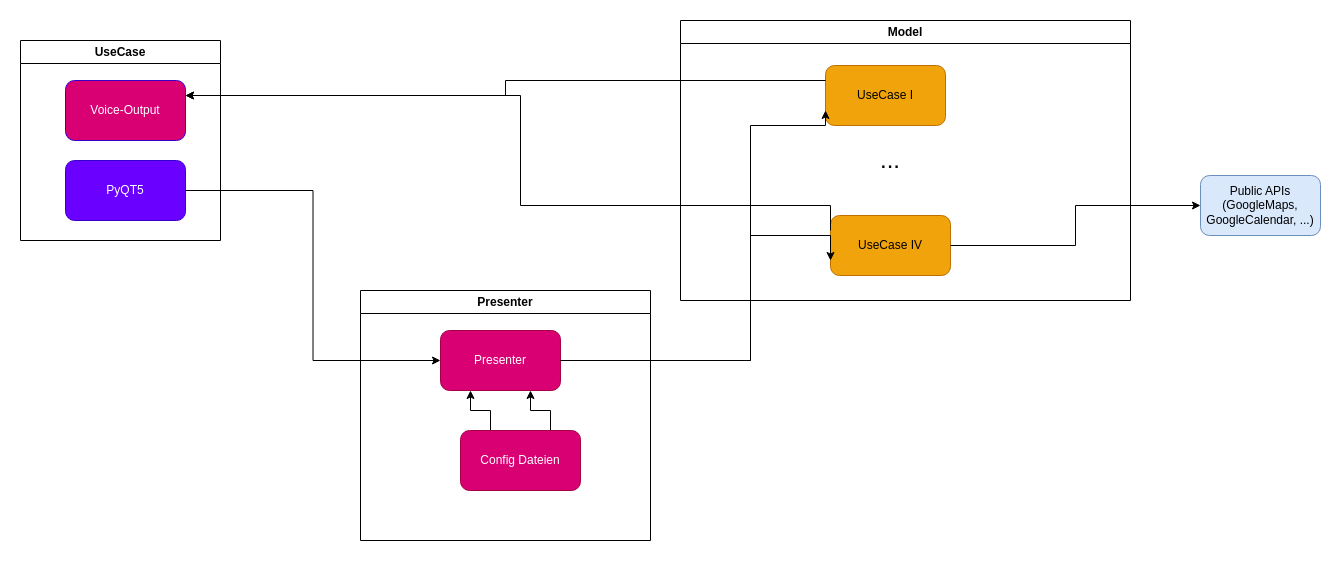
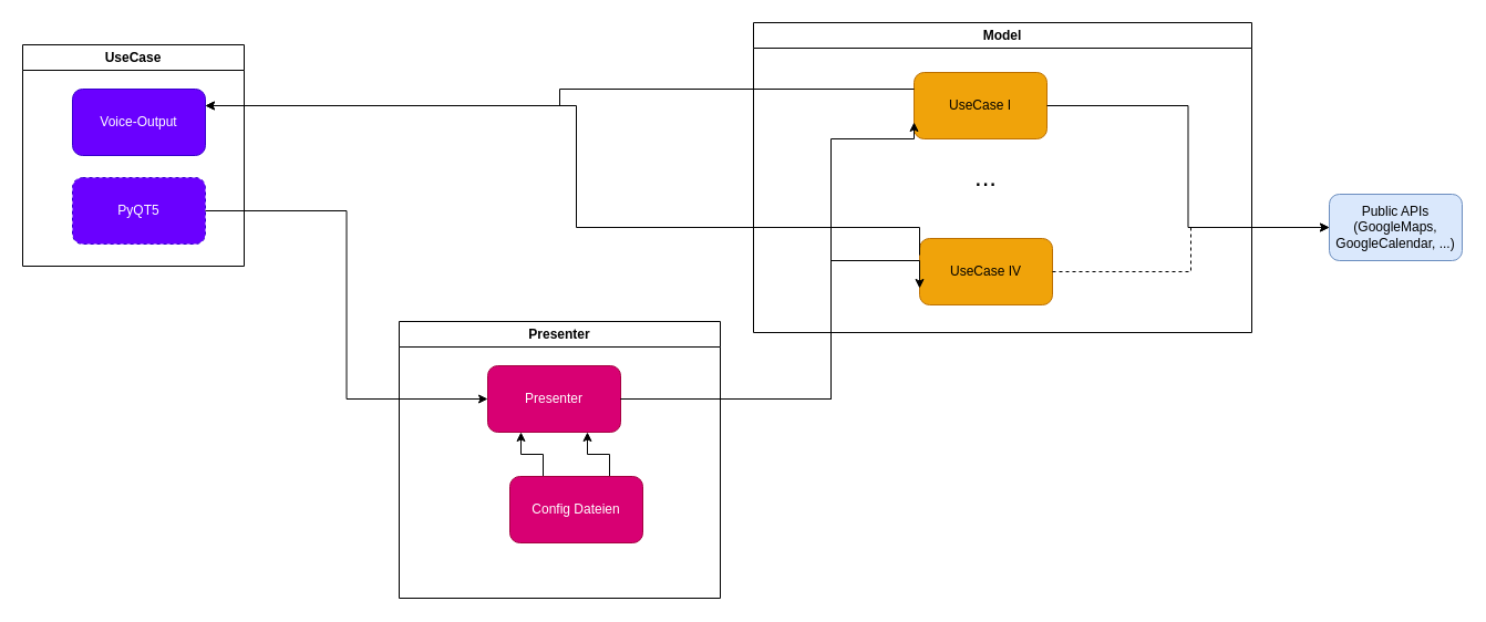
  <mxCell id="0" />
  <mxCell id="1" parent="0" />
  <mxCell id="2" value="UseCase" style="swimlane;whiteSpace=wrap;html=1;" vertex="1" parent="1"><mxGeometry x="20" y="40" width="200" height="200" as="geometry" /></mxCell>
- <mxCell id="3" value="PyQT5" style="rounded=1;whiteSpace=wrap;html=1;fillColor=#6a00ff;fontColor=#ffffff;strokeColor=#3700CC;" vertex="1" parent="2"><mxGeometry x="45" y="120" width="120" height="60" as="geometry" /></mxCell>
- <mxCell id="4" value="Voice-Output" style="rounded=1;whiteSpace=wrap;html=1;fillColor=#d80073;strokeColor=#3700CC;fontColor=#ffffff;" vertex="1" parent="2"><mxGeometry x="45" y="40" width="120" height="60" as="geometry" /></mxCell>
+ <mxCell id="3" value="PyQT5" style="rounded=1;whiteSpace=wrap;html=1;fillColor=#6a00ff;fontColor=#ffffff;strokeColor=#3700CC;dashed=1;" vertex="1" parent="2"><mxGeometry x="45" y="120" width="120" height="60" as="geometry" /></mxCell>
+ <mxCell id="4" value="Voice-Output" style="rounded=1;whiteSpace=wrap;html=1;fillColor=#6a00ff;strokeColor=#3700CC;fontColor=#ffffff;" vertex="1" parent="2"><mxGeometry x="45" y="40" width="120" height="60" as="geometry" /></mxCell>
  <mxCell id="5" value="Model" style="swimlane;whiteSpace=wrap;html=1;startSize=23;" vertex="1" parent="1"><mxGeometry x="680" y="20" width="450" height="280" as="geometry" /></mxCell>
  <mxCell id="6" value="UseCase I" style="rounded=1;whiteSpace=wrap;html=1;fillColor=#f0a30a;strokeColor=#BD7000;fontColor=#000000;" vertex="1" parent="5"><mxGeometry x="145" y="45" width="120" height="60" as="geometry" /></mxCell>
  <mxCell id="7" value="&lt;font style=&quot;font-size: 24px;&quot;&gt;...&lt;/font&gt;" style="text;html=1;align=center;verticalAlign=middle;whiteSpace=wrap;rounded=0;" vertex="1" parent="5"><mxGeometry x="180" y="125" width="60" height="30" as="geometry" /></mxCell>
  <mxCell id="8" value="UseCase IV" style="rounded=1;whiteSpace=wrap;html=1;fillColor=#f0a30a;strokeColor=#BD7000;fontColor=#000000;" vertex="1" parent="5"><mxGeometry x="150" y="195" width="120" height="60" as="geometry" /></mxCell>
  <mxCell id="9" value="Public APIs&lt;br&gt;(GoogleMaps, GoogleCalendar, ...)" style="rounded=1;whiteSpace=wrap;html=1;fillColor=#dae8fc;strokeColor=#6c8ebf;" vertex="1" parent="1"><mxGeometry x="1200" y="175" width="120" height="60" as="geometry" /></mxCell>
- <mxCell id="11" style="edgeStyle=orthogonalEdgeStyle;rounded=0;orthogonalLoop=1;jettySize=auto;html=1;exitX=1;exitY=0.5;exitDx=0;exitDy=0;entryX=0;entryY=0.5;entryDx=0;entryDy=0;" edge="1" parent="1" source="8" target="9"><mxGeometry relative="1" as="geometry" /></mxCell>
+ <mxCell id="10" style="edgeStyle=orthogonalEdgeStyle;rounded=0;orthogonalLoop=1;jettySize=auto;html=1;exitX=1;exitY=0.5;exitDx=0;exitDy=0;entryX=0;entryY=0.5;entryDx=0;entryDy=0;" edge="1" parent="1" source="6" target="9"><mxGeometry relative="1" as="geometry" /></mxCell>
+ <mxCell id="11" style="edgeStyle=orthogonalEdgeStyle;rounded=0;orthogonalLoop=1;jettySize=auto;html=1;exitX=1;exitY=0.5;exitDx=0;exitDy=0;entryX=0;entryY=0.5;entryDx=0;entryDy=0;dashed=1;" edge="1" parent="1" source="8" target="9"><mxGeometry relative="1" as="geometry" /></mxCell>
  <mxCell id="12" style="edgeStyle=orthogonalEdgeStyle;rounded=0;orthogonalLoop=1;jettySize=auto;html=1;exitX=0;exitY=0.25;exitDx=0;exitDy=0;entryX=1;entryY=0.25;entryDx=0;entryDy=0;" edge="1" parent="1" source="6" target="4"><mxGeometry relative="1" as="geometry" /></mxCell>
  <mxCell id="13" style="edgeStyle=orthogonalEdgeStyle;rounded=0;orthogonalLoop=1;jettySize=auto;html=1;exitX=0;exitY=0.25;exitDx=0;exitDy=0;entryX=1;entryY=0.25;entryDx=0;entryDy=0;" edge="1" parent="1" source="8" target="4"><mxGeometry relative="1" as="geometry"><Array as="points"><mxPoint x="520" y="205" /><mxPoint x="520" y="95" /></Array></mxGeometry></mxCell>
  <mxCell id="14" value="Presenter" style="swimlane;whiteSpace=wrap;html=1;" vertex="1" parent="1"><mxGeometry x="360" y="290" width="290" height="250" as="geometry" /></mxCell>
  <mxCell id="15" style="edgeStyle=orthogonalEdgeStyle;rounded=0;orthogonalLoop=1;jettySize=auto;html=1;exitX=0.75;exitY=0;exitDx=0;exitDy=0;entryX=0.75;entryY=1;entryDx=0;entryDy=0;" edge="1" parent="14" source="17" target="18"><mxGeometry relative="1" as="geometry" /></mxCell>
  <mxCell id="16" style="edgeStyle=orthogonalEdgeStyle;rounded=0;orthogonalLoop=1;jettySize=auto;html=1;exitX=0.25;exitY=0;exitDx=0;exitDy=0;entryX=0.25;entryY=1;entryDx=0;entryDy=0;" edge="1" parent="14" source="17" target="18"><mxGeometry relative="1" as="geometry" /></mxCell>
  <mxCell id="17" value="Config Dateien" style="rounded=1;whiteSpace=wrap;html=1;fillColor=#d80073;strokeColor=#A50040;fontColor=#ffffff;" vertex="1" parent="14"><mxGeometry x="100" y="140" width="120" height="60" as="geometry" /></mxCell>
  <mxCell id="18" value="Presenter" style="rounded=1;whiteSpace=wrap;html=1;fillColor=#d80073;fontColor=#ffffff;strokeColor=#A50040;" vertex="1" parent="14"><mxGeometry x="80" y="40" width="120" height="60" as="geometry" /></mxCell>
  <mxCell id="19" style="edgeStyle=orthogonalEdgeStyle;rounded=0;orthogonalLoop=1;jettySize=auto;html=1;exitX=1;exitY=0.5;exitDx=0;exitDy=0;entryX=0;entryY=0.5;entryDx=0;entryDy=0;" edge="1" parent="1" source="3" target="18"><mxGeometry relative="1" as="geometry" /></mxCell>
  <mxCell id="20" style="edgeStyle=orthogonalEdgeStyle;rounded=0;orthogonalLoop=1;jettySize=auto;html=1;exitX=1;exitY=0.5;exitDx=0;exitDy=0;entryX=0;entryY=0.75;entryDx=0;entryDy=0;" edge="1" parent="1" source="18" target="8"><mxGeometry relative="1" as="geometry"><Array as="points"><mxPoint x="750" y="360" /><mxPoint x="750" y="235" /></Array></mxGeometry></mxCell>
  <mxCell id="21" style="edgeStyle=orthogonalEdgeStyle;rounded=0;orthogonalLoop=1;jettySize=auto;html=1;exitX=1;exitY=0.5;exitDx=0;exitDy=0;entryX=0;entryY=0.75;entryDx=0;entryDy=0;" edge="1" parent="1" source="18" target="6"><mxGeometry relative="1" as="geometry"><Array as="points"><mxPoint x="750" y="360" /><mxPoint x="750" y="125" /></Array></mxGeometry></mxCell>
